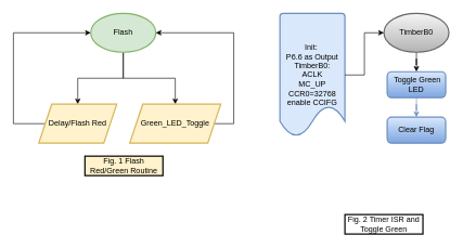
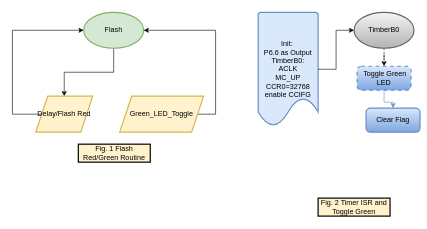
  <mxCell id="0" />
  <mxCell id="1" parent="0" />
  <mxCell id="2" value="" style="edgeStyle=orthogonalEdgeStyle;rounded=0;orthogonalLoop=1;jettySize=auto;html=1;" edge="1" parent="1" source="4" target="6"><mxGeometry relative="1" as="geometry" /></mxCell>
- <mxCell id="3" value="" style="edgeStyle=orthogonalEdgeStyle;rounded=0;orthogonalLoop=1;jettySize=auto;html=1;" edge="1" parent="1" source="4" target="8"><mxGeometry relative="1" as="geometry" /></mxCell>
  <mxCell id="4" value="Flash" style="strokeWidth=2;html=1;shape=mxgraph.flowchart.start_1;whiteSpace=wrap;fillColor=#d5e8d4;strokeColor=#82b366;" vertex="1" parent="1"><mxGeometry x="139" y="20" width="100" height="60" as="geometry" /></mxCell>
  <mxCell id="5" value="" style="edgeStyle=orthogonalEdgeStyle;rounded=0;orthogonalLoop=1;jettySize=auto;html=1;entryX=0;entryY=0.5;entryDx=0;entryDy=0;entryPerimeter=0;" edge="1" parent="1" source="6" target="4"><mxGeometry relative="1" as="geometry"><mxPoint x="19" y="40" as="targetPoint" /><Array as="points"><mxPoint x="20" y="190" /><mxPoint x="20" y="50" /></Array></mxGeometry></mxCell>
- <mxCell id="6" value="Delay/Flash Red" style="shape=parallelogram;perimeter=parallelogramPerimeter;whiteSpace=wrap;html=1;fixedSize=1;fillColor=#fff2cc;strokeColor=#d6b656;strokeWidth=2;" vertex="1" parent="1"><mxGeometry x="59" y="160" width="120" height="60" as="geometry" /></mxCell>
+ <mxCell id="6" value="Delay/Flash Red" style="shape=parallelogram;perimeter=parallelogramPerimeter;whiteSpace=wrap;html=1;fixedSize=1;fillColor=#fff2cc;strokeColor=#d6b656;strokeWidth=2;" vertex="1" parent="1"><mxGeometry x="59" y="160" width="95" height="60" as="geometry" /></mxCell>
  <mxCell id="7" style="edgeStyle=orthogonalEdgeStyle;rounded=0;orthogonalLoop=1;jettySize=auto;html=1;" edge="1" parent="1" target="4"><mxGeometry relative="1" as="geometry"><mxPoint x="249" y="50" as="targetPoint" /><mxPoint x="249" y="190" as="sourcePoint" /><Array as="points"><mxPoint x="359" y="190" /><mxPoint x="359" y="50" /></Array></mxGeometry></mxCell>
  <mxCell id="8" value="Green_LED_Toggle" style="shape=parallelogram;perimeter=parallelogramPerimeter;whiteSpace=wrap;html=1;fixedSize=1;fillColor=#fff2cc;strokeColor=#d6b656;strokeWidth=2;" vertex="1" parent="1"><mxGeometry x="199" y="160" width="140" height="60" as="geometry" /></mxCell>
  <mxCell id="9" value="Init:&amp;nbsp;&lt;br&gt;P6.6 as Output&lt;br&gt;TimberB0:&lt;br&gt;ACLK&lt;br&gt;MC_UP&lt;br&gt;CCR0=32768&lt;br&gt;enable CCIFG" style="strokeWidth=2;html=1;shape=mxgraph.flowchart.document2;whiteSpace=wrap;size=0.25;fillColor=#dae8fc;strokeColor=#6c8ebf;" vertex="1" parent="1"><mxGeometry x="430" y="20" width="100" height="190" as="geometry" /></mxCell>
- <mxCell id="10" value="" style="edgeStyle=orthogonalEdgeStyle;rounded=0;orthogonalLoop=1;jettySize=auto;html=1;" edge="1" parent="1" source="11" target="13"><mxGeometry relative="1" as="geometry" /></mxCell>
+ <mxCell id="10" value="" style="edgeStyle=orthogonalEdgeStyle;rounded=0;orthogonalLoop=1;jettySize=auto;html=1;dashed=1;" edge="1" parent="1" source="11" target="13"><mxGeometry relative="1" as="geometry" /></mxCell>
  <mxCell id="11" value="TimberB0" style="strokeWidth=2;html=1;shape=mxgraph.flowchart.start_1;whiteSpace=wrap;fillColor=#f5f5f5;gradientColor=#b3b3b3;strokeColor=#666666;" vertex="1" parent="1"><mxGeometry x="590" y="20" width="100" height="60" as="geometry" /></mxCell>
  <mxCell id="12" value="" style="edgeStyle=orthogonalEdgeStyle;rounded=0;orthogonalLoop=1;jettySize=auto;html=1;fillColor=#dae8fc;gradientColor=#7ea6e0;strokeColor=#6c8ebf;" edge="1" parent="1" source="13" target="14"><mxGeometry relative="1" as="geometry" /></mxCell>
- <mxCell id="13" value="&amp;nbsp;Toggle Green LED" style="rounded=1;whiteSpace=wrap;html=1;absoluteArcSize=1;arcSize=14;strokeWidth=2;fillColor=#dae8fc;gradientColor=#7ea6e0;strokeColor=#6c8ebf;" vertex="1" parent="1"><mxGeometry x="595" y="110" width="90" height="40" as="geometry" /></mxCell>
- <mxCell id="14" value="Clear Flag" style="rounded=1;whiteSpace=wrap;html=1;absoluteArcSize=1;arcSize=14;strokeWidth=2;fillColor=#dae8fc;gradientColor=#7ea6e0;strokeColor=#6c8ebf;" vertex="1" parent="1"><mxGeometry x="595" y="180" width="90" height="40" as="geometry" /></mxCell>
+ <mxCell id="13" value="&amp;nbsp;Toggle Green LED" style="rounded=1;whiteSpace=wrap;html=1;absoluteArcSize=1;arcSize=14;strokeWidth=2;fillColor=#dae8fc;gradientColor=#7ea6e0;strokeColor=#6c8ebf;dashed=1;" vertex="1" parent="1"><mxGeometry x="595" y="110" width="90" height="40" as="geometry" /></mxCell>
+ <mxCell id="14" value="Clear Flag" style="rounded=1;whiteSpace=wrap;html=1;absoluteArcSize=1;arcSize=14;strokeWidth=2;fillColor=#dae8fc;gradientColor=#7ea6e0;strokeColor=#6c8ebf;" vertex="1" parent="1"><mxGeometry x="610" y="180" width="90" height="40" as="geometry" /></mxCell>
  <mxCell id="15" style="edgeStyle=orthogonalEdgeStyle;rounded=0;orthogonalLoop=1;jettySize=auto;html=1;entryX=0;entryY=0.5;entryDx=0;entryDy=0;entryPerimeter=0;" edge="1" parent="1" source="9" target="11"><mxGeometry relative="1" as="geometry" /></mxCell>
  <mxCell id="16" value="Fig. 1 Flash Red/Green Routine" style="rounded=1;whiteSpace=wrap;html=1;absoluteArcSize=1;arcSize=0;strokeWidth=2;fillColor=#fff2cc;" vertex="1" parent="1"><mxGeometry x="130" y="240" width="120" height="30" as="geometry" /></mxCell>
- <mxCell id="17" value="Fig. 2 Timer ISR and Toggle Green" style="rounded=1;whiteSpace=wrap;html=1;absoluteArcSize=1;arcSize=0;strokeWidth=2;" vertex="1" parent="1"><mxGeometry x="530" y="330" width="120" height="30" as="geometry" /></mxCell>
+ <mxCell id="17" value="Fig. 2 Timer ISR and Toggle Green" style="rounded=1;whiteSpace=wrap;html=1;absoluteArcSize=1;arcSize=0;strokeWidth=2;fillColor=#fff2cc;" vertex="1" parent="1"><mxGeometry x="530" y="330" width="120" height="30" as="geometry" /></mxCell>
